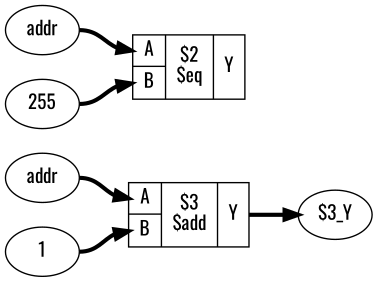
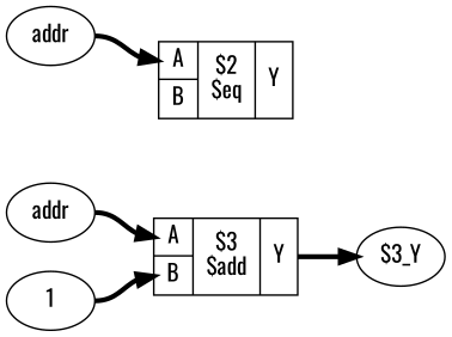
  digraph {
    fontname=Oswald
    rankdir=LR
    remincross=true
    node [fontname=Oswald]
    edge [color=black fontcolor=black fontname=Oswald headport="p2:w" style="setlinewidth(3)" tailport=e]
    n1 [label="$3_Y"]
    n2 [label=1]
    n3 [label="{{<p1> A|<p2> B}|$3\n$add|{<p3> Y}}" shape=record]
    n4 [label=addr]
-   n5 [label=255]
    n6 [label="{{<p1> A|<p2> B}|$2\n$eq|{<p3> Y}}" shape=record]
    n7 [label=addr]
    n2 -> n3
    n3 -> n1 [headport=w tailport="p3:e"]
    n4 -> n3 [headport="p1:w"]
-   n5 -> n6
    n7 -> n6 [headport="p1:w"]
  }
